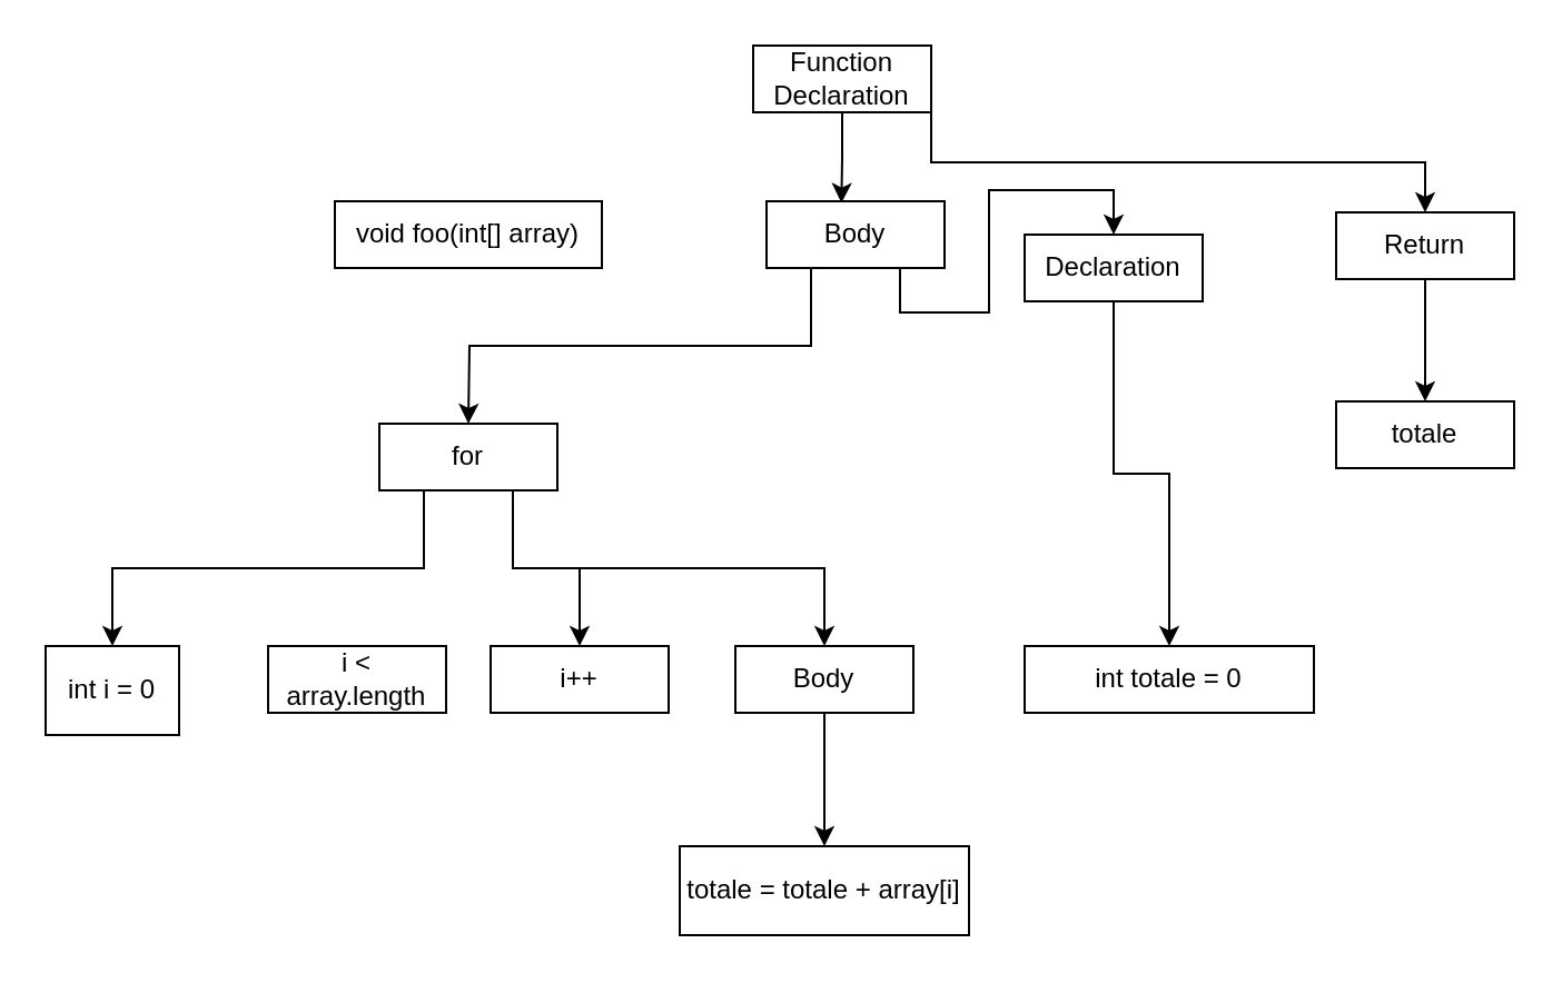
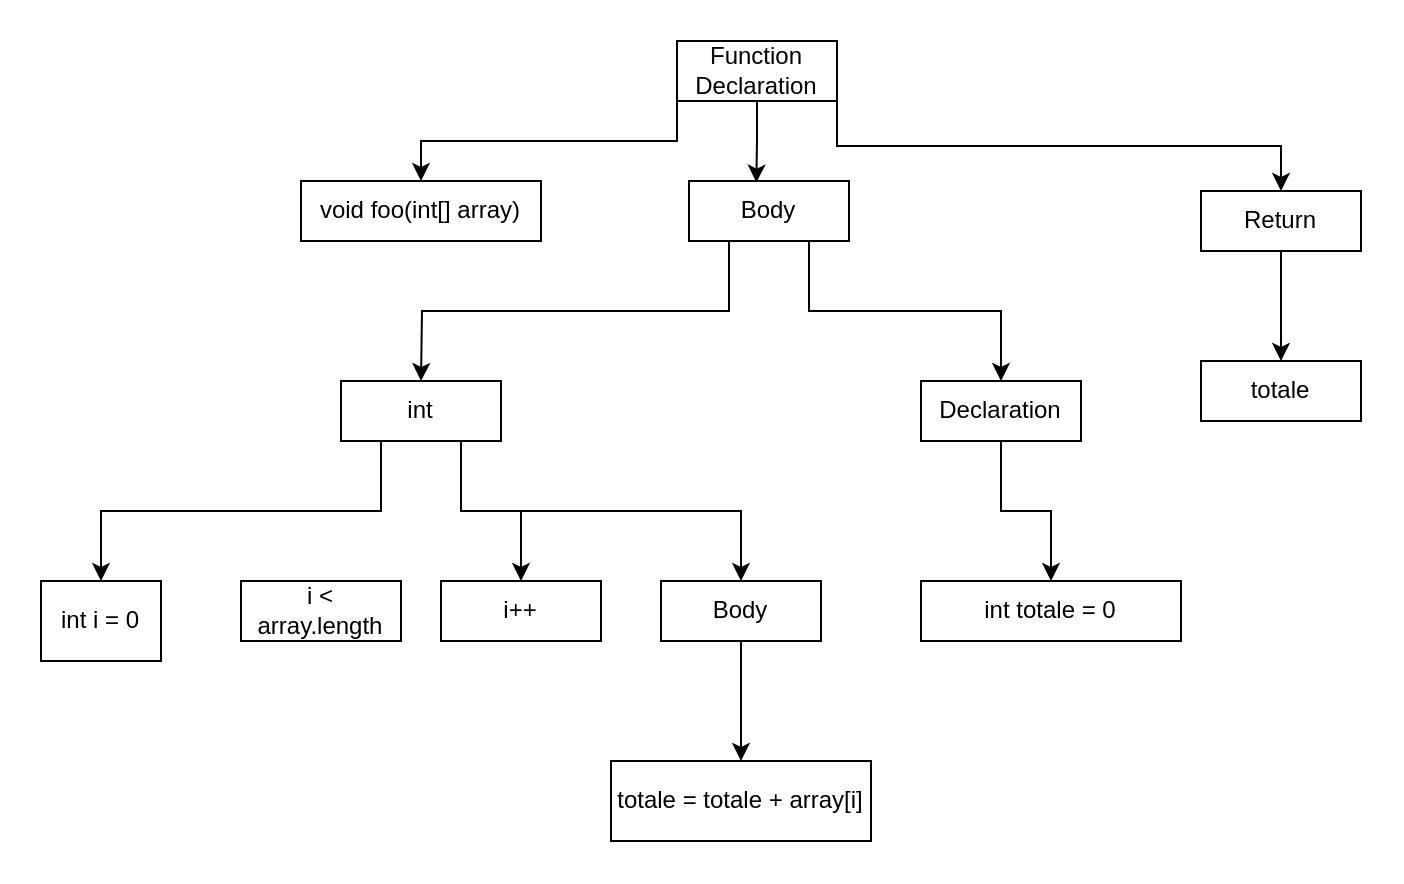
  <mxCell id="0" />
  <mxCell id="1" parent="0" />
+ <mxCell id="2" style="edgeStyle=orthogonalEdgeStyle;rounded=0;orthogonalLoop=1;jettySize=auto;html=1;exitX=0;exitY=1;exitDx=0;exitDy=0;entryX=0.5;entryY=0;entryDx=0;entryDy=0;" edge="1" parent="1" source="5" target="6"><mxGeometry relative="1" as="geometry" /></mxCell>
  <mxCell id="3" style="edgeStyle=orthogonalEdgeStyle;rounded=0;orthogonalLoop=1;jettySize=auto;html=1;exitX=0.5;exitY=1;exitDx=0;exitDy=0;entryX=0.421;entryY=0.026;entryDx=0;entryDy=0;entryPerimeter=0;" edge="1" parent="1" source="5" target="9"><mxGeometry relative="1" as="geometry" /></mxCell>
  <mxCell id="4" style="edgeStyle=orthogonalEdgeStyle;rounded=0;orthogonalLoop=1;jettySize=auto;html=1;exitX=1;exitY=1;exitDx=0;exitDy=0;" edge="1" parent="1" source="5" target="24"><mxGeometry relative="1" as="geometry" /></mxCell>
  <mxCell id="5" value="Function Declaration" style="rounded=0;whiteSpace=wrap;html=1;" vertex="1" parent="1"><mxGeometry x="338" y="20" width="80" height="30" as="geometry" /></mxCell>
  <mxCell id="6" value="&lt;div&gt;void foo(int[] array)&lt;/div&gt;" style="rounded=0;whiteSpace=wrap;html=1;" vertex="1" parent="1"><mxGeometry x="150" y="90" width="120" height="30" as="geometry" /></mxCell>
  <mxCell id="7" style="edgeStyle=orthogonalEdgeStyle;rounded=0;orthogonalLoop=1;jettySize=auto;html=1;exitX=0.25;exitY=1;exitDx=0;exitDy=0;" edge="1" parent="1" source="9"><mxGeometry relative="1" as="geometry"><mxPoint x="210" y="190" as="targetPoint" /></mxGeometry></mxCell>
  <mxCell id="8" style="edgeStyle=orthogonalEdgeStyle;rounded=0;orthogonalLoop=1;jettySize=auto;html=1;exitX=0.75;exitY=1;exitDx=0;exitDy=0;entryX=0.5;entryY=0;entryDx=0;entryDy=0;" edge="1" parent="1" source="9" target="12"><mxGeometry relative="1" as="geometry" /></mxCell>
  <mxCell id="9" value="Body" style="rounded=0;whiteSpace=wrap;html=1;" vertex="1" parent="1"><mxGeometry x="344" y="90" width="80" height="30" as="geometry" /></mxCell>
  <mxCell id="10" value="int totale = 0" style="rounded=0;whiteSpace=wrap;html=1;" vertex="1" parent="1"><mxGeometry x="460" y="290" width="130" height="30" as="geometry" /></mxCell>
  <mxCell id="11" style="edgeStyle=orthogonalEdgeStyle;rounded=0;orthogonalLoop=1;jettySize=auto;html=1;exitX=0.5;exitY=1;exitDx=0;exitDy=0;" edge="1" parent="1" source="12" target="10"><mxGeometry relative="1" as="geometry" /></mxCell>
- <mxCell id="12" value="Declaration" style="rounded=0;whiteSpace=wrap;html=1;" vertex="1" parent="1"><mxGeometry x="460" y="105" width="80" height="30" as="geometry" /></mxCell>
+ <mxCell id="12" value="Declaration" style="rounded=0;whiteSpace=wrap;html=1;" vertex="1" parent="1"><mxGeometry x="460" y="190" width="80" height="30" as="geometry" /></mxCell>
  <mxCell id="13" style="edgeStyle=orthogonalEdgeStyle;rounded=0;orthogonalLoop=1;jettySize=auto;html=1;exitX=0.25;exitY=1;exitDx=0;exitDy=0;entryX=0.5;entryY=0;entryDx=0;entryDy=0;" edge="1" parent="1" source="16" target="21"><mxGeometry relative="1" as="geometry" /></mxCell>
  <mxCell id="14" style="edgeStyle=orthogonalEdgeStyle;rounded=0;orthogonalLoop=1;jettySize=auto;html=1;exitX=0.75;exitY=1;exitDx=0;exitDy=0;entryX=0.5;entryY=0;entryDx=0;entryDy=0;" edge="1" parent="1" source="16" target="19"><mxGeometry relative="1" as="geometry" /></mxCell>
  <mxCell id="15" style="edgeStyle=orthogonalEdgeStyle;rounded=0;orthogonalLoop=1;jettySize=auto;html=1;exitX=0.75;exitY=1;exitDx=0;exitDy=0;" edge="1" parent="1" source="16" target="18"><mxGeometry relative="1" as="geometry" /></mxCell>
- <mxCell id="16" value="for" style="rounded=0;whiteSpace=wrap;html=1;" vertex="1" parent="1"><mxGeometry x="170" y="190" width="80" height="30" as="geometry" /></mxCell>
+ <mxCell id="16" value="int" style="rounded=0;whiteSpace=wrap;html=1;" vertex="1" parent="1"><mxGeometry x="170" y="190" width="80" height="30" as="geometry" /></mxCell>
  <mxCell id="17" style="edgeStyle=orthogonalEdgeStyle;rounded=0;orthogonalLoop=1;jettySize=auto;html=1;exitX=0.5;exitY=1;exitDx=0;exitDy=0;entryX=0.5;entryY=0;entryDx=0;entryDy=0;" edge="1" parent="1" source="18" target="25"><mxGeometry relative="1" as="geometry" /></mxCell>
  <mxCell id="18" value="Body" style="rounded=0;whiteSpace=wrap;html=1;" vertex="1" parent="1"><mxGeometry x="330" y="290" width="80" height="30" as="geometry" /></mxCell>
  <mxCell id="19" value="i++" style="rounded=0;whiteSpace=wrap;html=1;" vertex="1" parent="1"><mxGeometry x="220" y="290" width="80" height="30" as="geometry" /></mxCell>
  <mxCell id="20" value="i &amp;lt; array.length" style="rounded=0;whiteSpace=wrap;html=1;" vertex="1" parent="1"><mxGeometry x="120" y="290" width="80" height="30" as="geometry" /></mxCell>
  <mxCell id="21" value="int i = 0" style="rounded=0;whiteSpace=wrap;html=1;" vertex="1" parent="1"><mxGeometry x="20" y="290" width="60" height="40" as="geometry" /></mxCell>
  <mxCell id="22" value="totale" style="rounded=0;whiteSpace=wrap;html=1;" vertex="1" parent="1"><mxGeometry x="600" y="180" width="80" height="30" as="geometry" /></mxCell>
  <mxCell id="23" style="edgeStyle=orthogonalEdgeStyle;rounded=0;orthogonalLoop=1;jettySize=auto;html=1;exitX=0.5;exitY=1;exitDx=0;exitDy=0;" edge="1" parent="1" source="24" target="22"><mxGeometry relative="1" as="geometry" /></mxCell>
  <mxCell id="24" value="Return" style="rounded=0;whiteSpace=wrap;html=1;" vertex="1" parent="1"><mxGeometry x="600" y="95" width="80" height="30" as="geometry" /></mxCell>
  <mxCell id="25" value="totale = totale + array[i]" style="rounded=0;whiteSpace=wrap;html=1;" vertex="1" parent="1"><mxGeometry x="305" y="380" width="130" height="40" as="geometry" /></mxCell>
